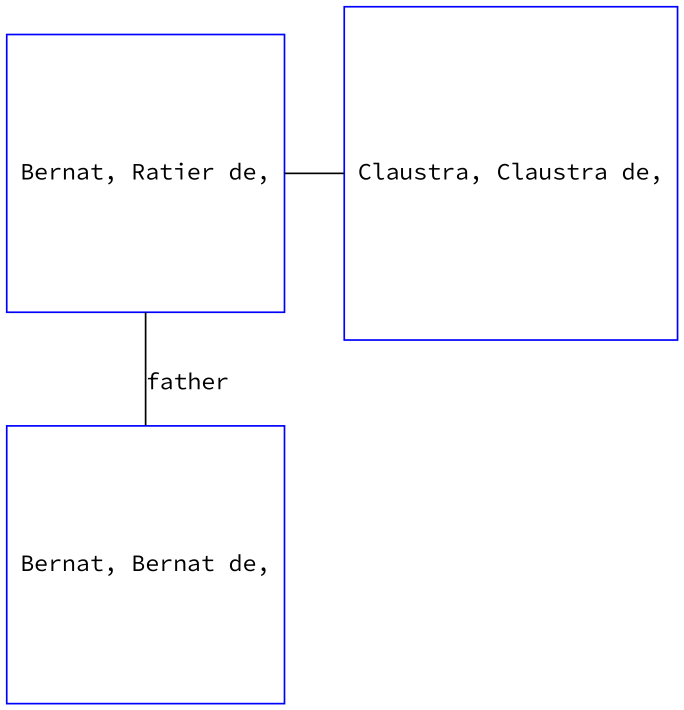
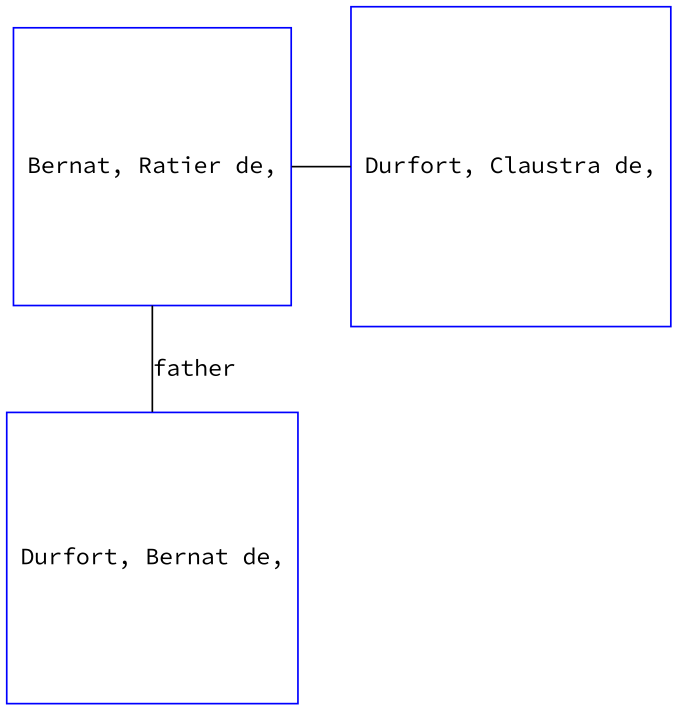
  digraph {
    fontname="Source Code Pro"
    node [color=blue fontname="Source Code Pro" regular=1 shape=box]
    edge [dir=none fontname="Source Code Pro"]
    n1 [label="Bernat, Ratier de,"]
-   n2 [label="Claustra, Claustra de,"]
-   n3 [label="Bernat, Bernat de,"]
+   n2 [label="Durfort, Claustra de,"]
+   n3 [label="Durfort, Bernat de,"]
    subgraph sub_1 {
      rank=same
      n1
      n2
    }
    n1 -> n2
    n1 -> n3 [arrowsize=0.0 label=father]
  }
